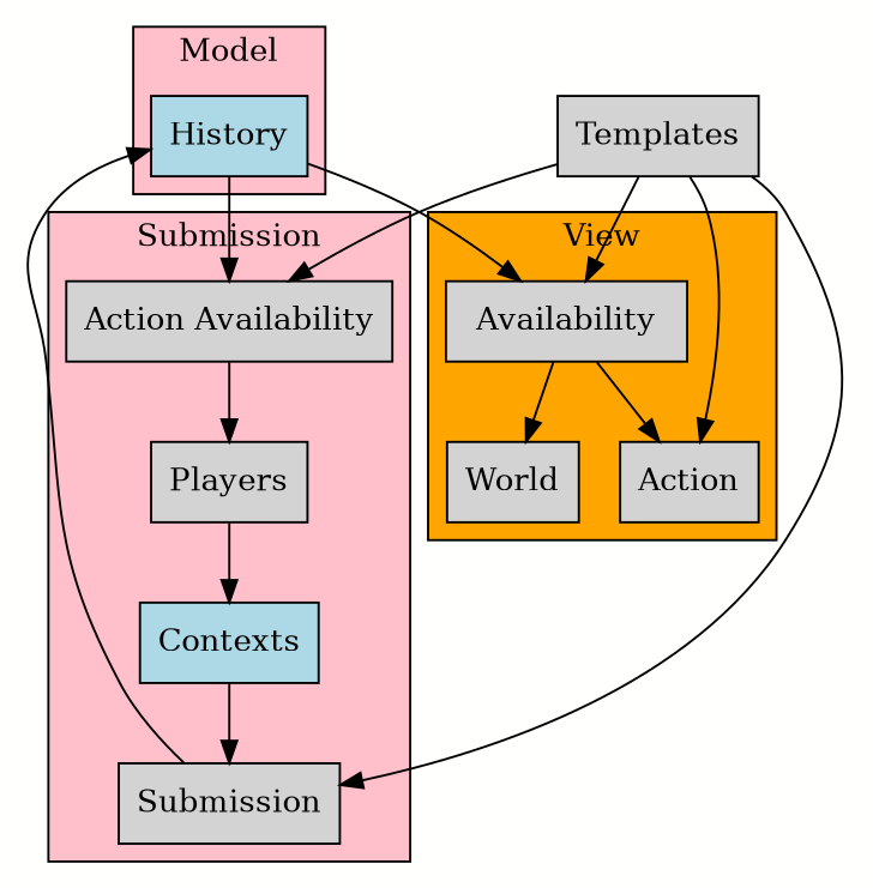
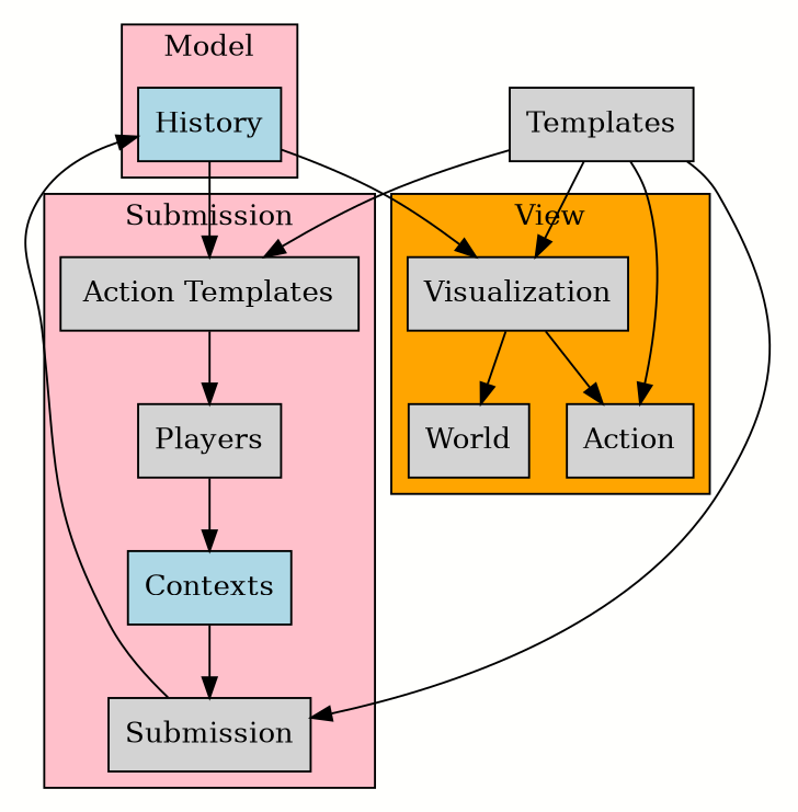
  digraph {
    bgcolor="#fffffd"
    node [shape=box style=filled]
    n1 [label=World]
    n2 [label=Action]
-   n3 [label=Availability]
+   n3 [label=Visualization]
    n4 [fillcolor=lightblue label=History]
    n5 [label=Submission]
    n6 [fillcolor=lightblue label=Contexts]
-   n7 [label="Action Availability"]
+   n7 [label="Action Templates"]
    n8 [label=Players]
    n9 [label=Templates]
    subgraph cluster_1 {
      bgcolor=orange
      label=View
      n1
      n2
      n3
    }
    subgraph cluster_2 {
      bgcolor=pink
      label=Model
      n4
    }
    subgraph cluster_3 {
      bgcolor=pink
      label=Submission
      n5
      n6
      n7
      n8
    }
    n3 -> n1
    n3 -> n2
    n4 -> n3
    n4 -> n7
    n5 -> n4
    n6 -> n5
    n7 -> n8
    n8 -> n6
    n9 -> n2
    n9 -> n3
    n9 -> n5
    n9 -> n7
  }
